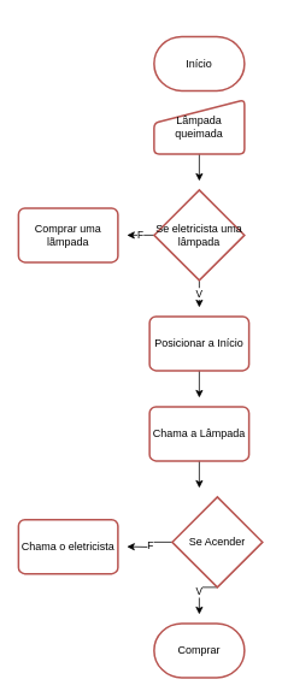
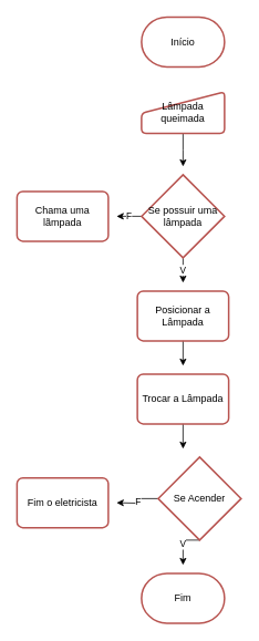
  <mxCell id="0" />
  <mxCell id="1" parent="0" />
- <mxCell id="2" value="Início" style="strokeWidth=2;html=1;shape=mxgraph.flowchart.terminator;whiteSpace=wrap;fillColor=none;strokeColor=#b85450;" vertex="1" parent="1"><mxGeometry x="170" y="40" width="100" height="60" as="geometry" /></mxCell>
+ <mxCell id="2" value="Início" style="strokeWidth=2;html=1;shape=mxgraph.flowchart.terminator;whiteSpace=wrap;fillColor=none;strokeColor=#b85450;" vertex="1" parent="1"><mxGeometry x="170" width="100" height="60" as="geometry" y="20" /></mxCell>
  <mxCell id="3" style="edgeStyle=orthogonalEdgeStyle;rounded=0;orthogonalLoop=1;jettySize=auto;html=1;exitX=0.5;exitY=1;exitDx=0;exitDy=0;" edge="1" parent="1" source="4"><mxGeometry relative="1" as="geometry"><mxPoint x="220" y="200" as="targetPoint" /></mxGeometry></mxCell>
- <mxCell id="4" value="Lâmpada queimada" style="html=1;strokeWidth=2;shape=manualInput;whiteSpace=wrap;rounded=1;size=26;arcSize=11;fillColor=none;strokeColor=#b85450;" vertex="1" parent="1"><mxGeometry x="170" y="110" width="100" height="60" as="geometry" /></mxCell>
+ <mxCell id="4" value="Lâmpada queimada" style="html=1;strokeWidth=2;shape=manualInput;whiteSpace=wrap;rounded=1;size=26;arcSize=11;fillColor=none;strokeColor=#b85450;" vertex="1" parent="1"><mxGeometry x="170" y="110" width="100" height="50" as="geometry" /></mxCell>
  <mxCell id="5" value="F&lt;br&gt;" style="edgeStyle=orthogonalEdgeStyle;rounded=0;orthogonalLoop=1;jettySize=auto;html=1;exitX=0;exitY=0.5;exitDx=0;exitDy=0;exitPerimeter=0;" edge="1" parent="1" source="7"><mxGeometry relative="1" as="geometry"><mxPoint x="140" y="260" as="targetPoint" /></mxGeometry></mxCell>
  <mxCell id="6" value="V&lt;br&gt;" style="edgeStyle=orthogonalEdgeStyle;rounded=0;orthogonalLoop=1;jettySize=auto;html=1;exitX=0.5;exitY=1;exitDx=0;exitDy=0;exitPerimeter=0;" edge="1" parent="1" source="7"><mxGeometry relative="1" as="geometry"><mxPoint x="220" y="340" as="targetPoint" /></mxGeometry></mxCell>
- <mxCell id="7" value="Se eletricista uma lâmpada" style="strokeWidth=2;html=1;shape=mxgraph.flowchart.decision;whiteSpace=wrap;fillColor=none;strokeColor=#b85450;" vertex="1" parent="1"><mxGeometry x="170" y="210" width="100" height="100" as="geometry" /></mxCell>
- <mxCell id="8" value="Comprar uma lãmpada" style="rounded=1;whiteSpace=wrap;html=1;absoluteArcSize=1;arcSize=14;strokeWidth=2;fillColor=none;strokeColor=#b85450;" vertex="1" parent="1"><mxGeometry x="20" y="230" width="110" height="60" as="geometry" /></mxCell>
+ <mxCell id="7" value="Se possuir uma lâmpada" style="strokeWidth=2;html=1;shape=mxgraph.flowchart.decision;whiteSpace=wrap;fillColor=none;strokeColor=#b85450;" vertex="1" parent="1"><mxGeometry x="170" y="210" width="100" height="100" as="geometry" /></mxCell>
+ <mxCell id="8" value="Chama uma lãmpada" style="rounded=1;whiteSpace=wrap;html=1;absoluteArcSize=1;arcSize=14;strokeWidth=2;fillColor=none;strokeColor=#b85450;" vertex="1" parent="1"><mxGeometry x="20" y="230" width="110" height="60" as="geometry" /></mxCell>
  <mxCell id="9" style="edgeStyle=orthogonalEdgeStyle;rounded=0;orthogonalLoop=1;jettySize=auto;html=1;exitX=0.5;exitY=1;exitDx=0;exitDy=0;" edge="1" parent="1" source="10"><mxGeometry relative="1" as="geometry"><mxPoint x="220" y="440" as="targetPoint" /></mxGeometry></mxCell>
- <mxCell id="10" value="Posicionar a Início" style="rounded=1;whiteSpace=wrap;html=1;absoluteArcSize=1;arcSize=14;strokeWidth=2;fillColor=none;strokeColor=#b85450;" vertex="1" parent="1"><mxGeometry x="165" y="350" width="110" height="60" as="geometry" /></mxCell>
+ <mxCell id="10" value="Posicionar a Lâmpada" style="rounded=1;whiteSpace=wrap;html=1;absoluteArcSize=1;arcSize=14;strokeWidth=2;fillColor=none;strokeColor=#b85450;" vertex="1" parent="1"><mxGeometry x="165" y="350" width="110" height="60" as="geometry" /></mxCell>
  <mxCell id="11" style="edgeStyle=orthogonalEdgeStyle;rounded=0;orthogonalLoop=1;jettySize=auto;html=1;exitX=0.5;exitY=1;exitDx=0;exitDy=0;" edge="1" parent="1" source="12"><mxGeometry relative="1" as="geometry"><mxPoint x="220" y="540" as="targetPoint" /></mxGeometry></mxCell>
- <mxCell id="12" value="Chama a Lâmpada" style="rounded=1;whiteSpace=wrap;html=1;absoluteArcSize=1;arcSize=14;strokeWidth=2;fillColor=none;strokeColor=#b85450;" vertex="1" parent="1"><mxGeometry x="165" y="450" width="110" height="60" as="geometry" /></mxCell>
- <mxCell id="13" value="Comprar&lt;br&gt;" style="strokeWidth=2;html=1;shape=mxgraph.flowchart.terminator;whiteSpace=wrap;fillColor=none;strokeColor=#b85450;" vertex="1" parent="1"><mxGeometry x="170" y="690" width="100" height="60" as="geometry" /></mxCell>
+ <mxCell id="12" value="Trocar a Lâmpada" style="rounded=1;whiteSpace=wrap;html=1;absoluteArcSize=1;arcSize=14;strokeWidth=2;fillColor=none;strokeColor=#b85450;" vertex="1" parent="1"><mxGeometry x="165" y="450" width="110" height="60" as="geometry" /></mxCell>
+ <mxCell id="13" value="Fim&lt;br&gt;" style="strokeWidth=2;html=1;shape=mxgraph.flowchart.terminator;whiteSpace=wrap;fillColor=none;strokeColor=#b85450;" vertex="1" parent="1"><mxGeometry x="170" y="690" width="100" height="60" as="geometry" /></mxCell>
  <mxCell id="14" value="V&lt;br&gt;" style="edgeStyle=orthogonalEdgeStyle;rounded=0;orthogonalLoop=1;jettySize=auto;html=1;exitX=0.5;exitY=1;exitDx=0;exitDy=0;exitPerimeter=0;" edge="1" parent="1" source="16"><mxGeometry relative="1" as="geometry"><mxPoint x="220" y="680" as="targetPoint" /></mxGeometry></mxCell>
  <mxCell id="15" value="F&lt;br&gt;" style="edgeStyle=orthogonalEdgeStyle;rounded=0;orthogonalLoop=1;jettySize=auto;html=1;exitX=0;exitY=0.5;exitDx=0;exitDy=0;exitPerimeter=0;" edge="1" parent="1" source="16"><mxGeometry relative="1" as="geometry"><mxPoint x="140" y="605" as="targetPoint" /></mxGeometry></mxCell>
  <mxCell id="16" value="Se Acender" style="strokeWidth=2;html=1;shape=mxgraph.flowchart.decision;whiteSpace=wrap;fillColor=none;strokeColor=#b85450;" vertex="1" parent="1"><mxGeometry x="190" y="550" width="100" height="100" as="geometry" /></mxCell>
- <mxCell id="17" value="Chama o eletricista" style="rounded=1;whiteSpace=wrap;html=1;absoluteArcSize=1;arcSize=14;strokeWidth=2;fillColor=none;strokeColor=#b85450;" vertex="1" parent="1"><mxGeometry x="20" y="575" width="110" height="60" as="geometry" /></mxCell>
+ <mxCell id="17" value="Fim o eletricista" style="rounded=1;whiteSpace=wrap;html=1;absoluteArcSize=1;arcSize=14;strokeWidth=2;fillColor=none;strokeColor=#b85450;" vertex="1" parent="1"><mxGeometry x="20" y="575" width="110" height="60" as="geometry" /></mxCell>
